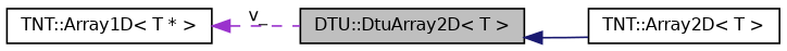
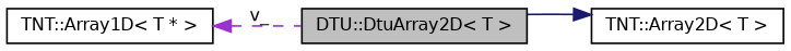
  digraph {
    fontname="DejaVu Sans"
    rankdir=LR
    node [color=black fillcolor=white fontname="DejaVu Sans" fontsize=10 shape=record style=filled]
    edge [dir=back fontname="DejaVu Sans" fontsize=10 labelfontname=Helvetica labelfontsize=10]
    n1 [fillcolor=grey75 fontcolor=black height=0.2 label="DTU::DtuArray2D\< T \>" width=0.4]
    n2 [height=0.2 label="TNT::Array2D\< T \>" width=0.4]
    n3 [height=0.2 label="TNT::Array1D\< T * \>" width=0.4]
-   n1 -> n2 [color=midnightblue style=solid]
+   n2 -> n1 [color=midnightblue style=solid]
    n3 -> n1 [color=darkorchid3 label=" v_" style=dashed]
  }
